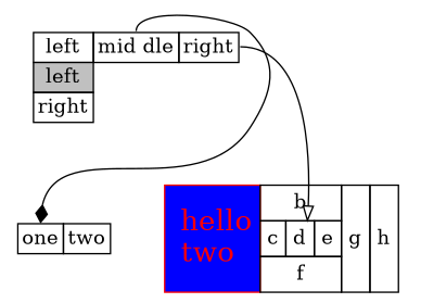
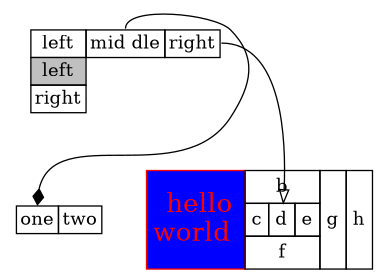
  digraph {
    fontname="DejaVu Serif"
    node [shape=plaintext fontname="DejaVu Serif"]
    edge [fontname="DejaVu Serif"]
    n1 [label=< <TABLE BORDER="0" CELLBORDER="1" CELLSPACING="0">   <TR>   <TD>left</TD>   <TD PORT="f1">mid dle</TD>   <TD PORT="f2">right</TD>   </TR>   <TR>   <TD BGCOLOR="gray">left</TD>   </TR>   <TR><TD>right</TD></TR> </TABLE>>]
    n2 [label=< <TABLE BORDER="0" CELLBORDER="1" CELLSPACING="0">   <TR><TD PORT="f0">one</TD><TD>two</TD></TR> </TABLE>>]
-   n3 [label=< <TABLE BORDER="0" CELLBORDER="1" CELLSPACING="0" CELLPADDING="4">   <TR>     <TD ROWSPAN="3" COLOR="red" BGCOLOR="blue"><FONT  POINT-SIZE="20" COLOR="red"> hello<BR/>two </FONT></TD>     <TD COLSPAN="3">b</TD>     <TD ROWSPAN="3">g</TD>     <TD ROWSPAN="3">h</TD>   </TR>   <TR>     <TD>c</TD><TD PORT="here">d</TD><TD>e</TD>   </TR>   <TR>     <TD COLSPAN="3">f</TD>   </TR> </TABLE>>]
+   n3 [label=< <TABLE BORDER="0" CELLBORDER="1" CELLSPACING="0" CELLPADDING="4">   <TR>     <TD ROWSPAN="3" COLOR="red" BGCOLOR="blue"><FONT  POINT-SIZE="20" COLOR="red"> hello<BR/>world </FONT></TD>     <TD COLSPAN="3">b</TD>     <TD ROWSPAN="3">g</TD>     <TD ROWSPAN="3">h</TD>   </TR>   <TR>     <TD>c</TD><TD PORT="here">d</TD><TD>e</TD>   </TR>   <TR>     <TD COLSPAN="3">f</TD>   </TR> </TABLE>>]
    n1 -> n2 [headport=f0 tailport=f1 arrowhead=diamond]
    n1 -> n3 [headport=here tailport=f2 arrowhead=onormal]
  }
